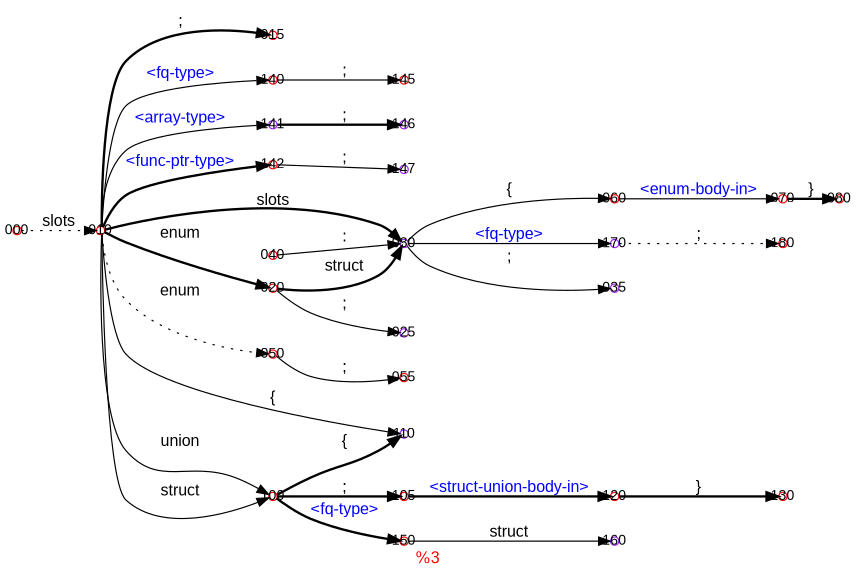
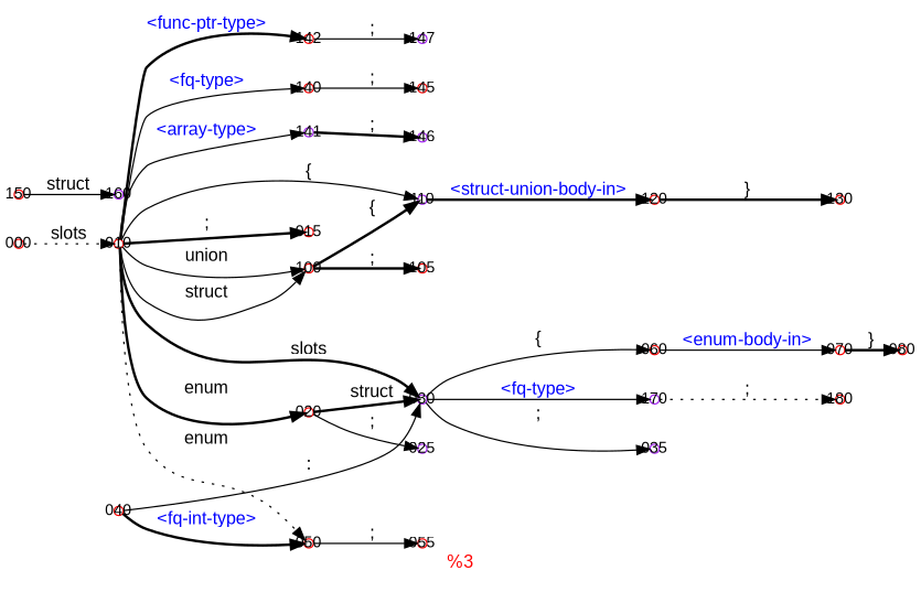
  digraph {
    fontcolor=red
    fontname="Liberation Sans"
    label="\G"
    rankdir=LR
    node [color=red fixedsize=true fontname="Liberation Sans" fontsize=12 shape=circle]
    edge [fontname="Liberation Sans" style=solid]
    000 [width=0.1]
    010 [width=0.1]
    015 [width=0.1]
    140 [width=0.1]
    141 [color=purple width=0.1]
    142 [width=0.1]
    020 [width=0.1]
    030 [color=purple width=0.1]
    050 [width=0.1]
    100 [width=0.1]
    110 [color=purple width=0.1]
    145 [width=0.1]
    146 [color=purple width=0.1]
    147 [color=purple width=0.1]
    025 [color=purple width=0.1]
    035 [color=purple width=0.1]
    060 [width=0.1]
    170 [color=purple width=0.1]
    055 [width=0.1]
    105 [width=0.1]
    150 [width=0.1]
    120 [width=0.1]
    040 [width=0.1]
    070 [width=0.1]
    180 [width=0.1]
    080 [width=0.1]
    160 [color=purple width=0.1]
    130 [width=0.1]
    000 -> 010 [label=slots style=dotted]
    010 -> 015 [label=";" style=bold]
    010 -> 140 [fontcolor=blue label="<fq-type>"]
    010 -> 141 [fontcolor=blue label="<array-type>"]
    010 -> 142 [fontcolor=blue label="<func-ptr-type>" style=bold]
    010 -> 020 [label=enum style=bold]
    010 -> 030 [label=slots style=bold]
    010 -> 050 [label=enum style=dotted]
    010 -> 100 [label=union]
    010 -> 100 [label=struct]
    010 -> 110 [label="{"]
    140 -> 145 [label=";"]
    141 -> 146 [label=";" style=bold]
    142 -> 147 [label=";"]
    020 -> 030 [label=struct style=bold]
    020 -> 025 [label=";"]
    030 -> 035 [label=";"]
    030 -> 060 [label="{"]
    030 -> 170 [fontcolor=blue label="<fq-type>"]
    050 -> 055 [label=";"]
    100 -> 110 [label="{" style=bold]
    100 -> 105 [label=";" style=bold]
-   100 -> 150 [fontcolor=blue label="<fq-type>" style=bold]
-   105 -> 120 [fontcolor=blue label="<struct-union-body-in>" style=bold]
+   110 -> 120 [fontcolor=blue label="<struct-union-body-in>" style=bold]
    060 -> 070 [fontcolor=blue label="<enum-body-in>"]
    170 -> 180 [label=";" style=dotted]
    150 -> 160 [label=struct]
    120 -> 130 [label="}" style=bold]
    040 -> 030 [label=":"]
+   040 -> 050 [fontcolor=blue label="<fq-int-type>" style=bold]
    070 -> 080 [label="}" style=bold]
  }
